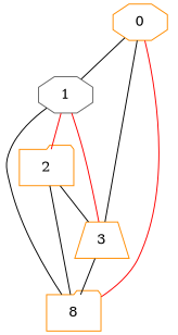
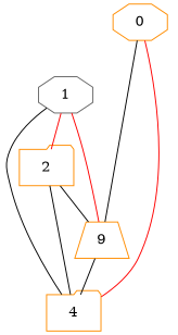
  graph {
    node [color=darkorange shape=octagon]
    1 [color=gray40]
    0
-   3 [shape=trapezium]
-   4 [shape=folder label=8]
+   3 [shape=trapezium label=9]
+   4 [shape=folder]
    2 [shape=folder]
    1 -- 3 [color=red]
    1 -- 4
    1 -- 2 [color=red]
-   0 -- 1
    0 -- 3
    0 -- 4 [color=red]
    3 -- 4
    2 -- 3
    2 -- 4
  }
